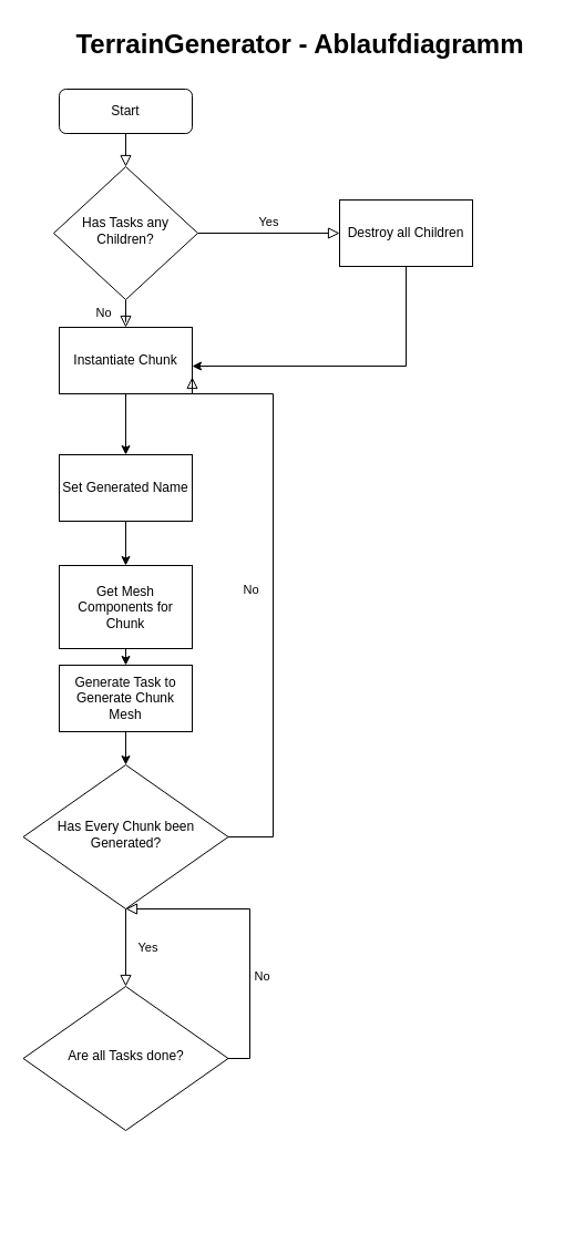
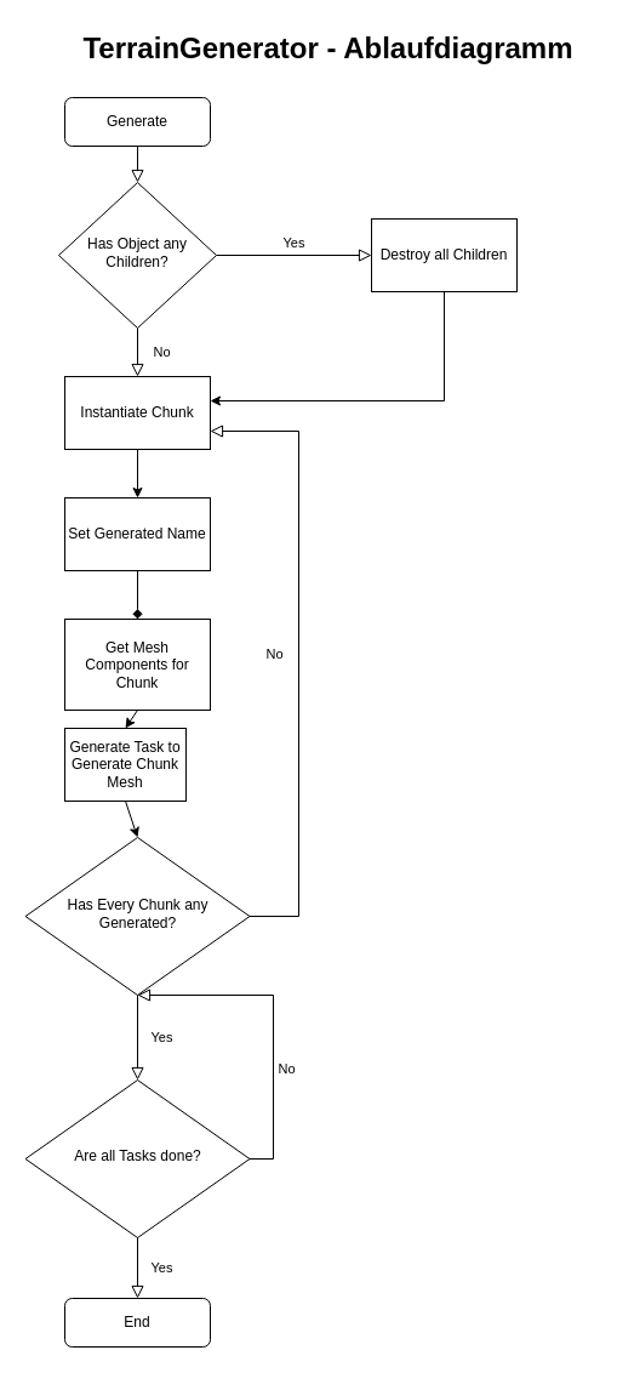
  <mxCell id="0" />
  <mxCell id="1" parent="0" />
  <mxCell id="2" value="" style="rounded=0;html=1;jettySize=auto;orthogonalLoop=1;fontSize=11;endArrow=block;endFill=0;endSize=8;strokeWidth=1;shadow=0;labelBackgroundColor=none;edgeStyle=orthogonalEdgeStyle;" parent="1" source="3" target="6" edge="1"><mxGeometry relative="1" as="geometry" /></mxCell>
- <mxCell id="3" value="Start" style="rounded=1;whiteSpace=wrap;html=1;fontSize=12;glass=0;strokeWidth=1;shadow=0;" parent="1" vertex="1"><mxGeometry x="53" y="80" width="120" height="40" as="geometry" /></mxCell>
+ <mxCell id="3" value="Generate" style="rounded=1;whiteSpace=wrap;html=1;fontSize=12;glass=0;strokeWidth=1;shadow=0;" parent="1" vertex="1"><mxGeometry x="53" y="80" width="120" height="40" as="geometry" /></mxCell>
  <mxCell id="4" value="No" style="rounded=0;html=1;jettySize=auto;orthogonalLoop=1;fontSize=11;endArrow=block;endFill=0;endSize=8;strokeWidth=1;shadow=0;labelBackgroundColor=none;edgeStyle=orthogonalEdgeStyle;entryX=0.5;entryY=0;entryDx=0;entryDy=0;" parent="1" source="6" target="9" edge="1"><mxGeometry y="20" relative="1" as="geometry"><mxPoint as="offset" /><mxPoint x="111" y="410" as="targetPoint" /></mxGeometry></mxCell>
  <mxCell id="5" value="Yes" style="rounded=0;html=1;jettySize=auto;orthogonalLoop=1;fontSize=11;endArrow=block;endFill=0;endSize=8;strokeWidth=1;shadow=0;labelBackgroundColor=none;entryX=0;entryY=0.5;entryDx=0;entryDy=0;exitX=0.5;exitY=0;exitDx=0;exitDy=0;" parent="1" source="6" target="8" edge="1"><mxGeometry y="10" relative="1" as="geometry"><mxPoint as="offset" /><mxPoint x="286" y="280" as="targetPoint" /></mxGeometry></mxCell>
- <mxCell id="6" value="Has Tasks any Children?" style="rhombus;whiteSpace=wrap;html=1;shadow=0;fontFamily=Helvetica;fontSize=12;align=center;strokeWidth=1;spacing=6;spacingTop=-4;direction=south;" parent="1" vertex="1"><mxGeometry x="48" y="150" width="130" height="120" as="geometry" /></mxCell>
+ <mxCell id="6" value="Has Object any Children?" style="rhombus;whiteSpace=wrap;html=1;shadow=0;fontFamily=Helvetica;fontSize=12;align=center;strokeWidth=1;spacing=6;spacingTop=-4;direction=south;" parent="1" vertex="1"><mxGeometry x="48" y="150" width="130" height="120" as="geometry" /></mxCell>
  <mxCell id="7" value="TerrainGenerator - Ablaufdiagramm" style="text;strokeColor=none;fillColor=none;html=1;fontSize=24;fontStyle=1;verticalAlign=middle;align=center;" parent="1" vertex="1"><mxGeometry x="53" y="20" width="434" height="40" as="geometry" /></mxCell>
  <mxCell id="8" value="Destroy all Children" style="rounded=0;whiteSpace=wrap;html=1;" vertex="1" parent="1"><mxGeometry x="306" y="180" width="120" height="60" as="geometry" /></mxCell>
- <mxCell id="9" value="Instantiate Chunk" style="rounded=0;whiteSpace=wrap;html=1;" vertex="1" parent="1"><mxGeometry x="53" y="295" width="120" height="60" as="geometry" /></mxCell>
+ <mxCell id="9" value="Instantiate Chunk" style="rounded=0;whiteSpace=wrap;html=1;" vertex="1" parent="1"><mxGeometry x="53" y="310" width="120" height="60" as="geometry" /></mxCell>
  <mxCell id="10" value="Set Generated Name" style="rounded=0;whiteSpace=wrap;html=1;" vertex="1" parent="1"><mxGeometry x="53" y="410" width="120" height="60" as="geometry" /></mxCell>
  <mxCell id="11" value="Get Mesh Components for Chunk" style="rounded=0;whiteSpace=wrap;html=1;" vertex="1" parent="1"><mxGeometry x="53" y="510" width="120" height="75" as="geometry" /></mxCell>
- <mxCell id="12" value="Generate Task to Generate Chunk Mesh" style="rounded=0;whiteSpace=wrap;html=1;" vertex="1" parent="1"><mxGeometry x="53" y="600" width="120" height="60" as="geometry" /></mxCell>
- <mxCell id="13" value="Has Every Chunk been Generated?" style="rhombus;whiteSpace=wrap;html=1;shadow=0;fontFamily=Helvetica;fontSize=12;align=center;strokeWidth=1;spacing=6;spacingTop=-4;direction=south;" vertex="1" parent="1"><mxGeometry x="20.5" y="690" width="185" height="130" as="geometry" /></mxCell>
+ <mxCell id="12" value="Generate Task to Generate Chunk Mesh" style="rounded=0;whiteSpace=wrap;html=1;" vertex="1" parent="1"><mxGeometry x="53" y="600" width="100" height="60" as="geometry" /></mxCell>
+ <mxCell id="13" value="Has Every Chunk any Generated?" style="rhombus;whiteSpace=wrap;html=1;shadow=0;fontFamily=Helvetica;fontSize=12;align=center;strokeWidth=1;spacing=6;spacingTop=-4;direction=south;" vertex="1" parent="1"><mxGeometry x="20.5" y="690" width="185" height="130" as="geometry" /></mxCell>
  <mxCell id="14" value="Are all Tasks done?" style="rhombus;whiteSpace=wrap;html=1;shadow=0;fontFamily=Helvetica;fontSize=12;align=center;strokeWidth=1;spacing=6;spacingTop=-4;direction=south;" vertex="1" parent="1"><mxGeometry x="20.5" y="890" width="185" height="130" as="geometry" /></mxCell>
  <mxCell id="15" value="" style="endArrow=classic;html=1;rounded=0;exitX=0.5;exitY=1;exitDx=0;exitDy=0;edgeStyle=orthogonalEdgeStyle;" edge="1" parent="1" source="8" target="9"><mxGeometry width="50" height="50" relative="1" as="geometry"><mxPoint x="226" y="340" as="sourcePoint" /><mxPoint x="173" y="380" as="targetPoint" /><Array as="points"><mxPoint x="366" y="330" /></Array></mxGeometry></mxCell>
  <mxCell id="16" value="" style="endArrow=classic;html=1;rounded=0;exitX=0.5;exitY=1;exitDx=0;exitDy=0;entryX=0.5;entryY=0;entryDx=0;entryDy=0;" edge="1" parent="1" source="9" target="10"><mxGeometry width="50" height="50" relative="1" as="geometry"><mxPoint x="226" y="480" as="sourcePoint" /><mxPoint x="276" y="430" as="targetPoint" /></mxGeometry></mxCell>
- <mxCell id="17" value="" style="endArrow=classic;html=1;rounded=0;exitX=0.5;exitY=1;exitDx=0;exitDy=0;entryX=0.5;entryY=0;entryDx=0;entryDy=0;" edge="1" parent="1" source="10" target="11"><mxGeometry width="50" height="50" relative="1" as="geometry"><mxPoint x="123" y="380" as="sourcePoint" /><mxPoint x="123" y="420" as="targetPoint" /></mxGeometry></mxCell>
+ <mxCell id="17" value="" style="endArrow=diamond;html=1;rounded=0;exitX=0.5;exitY=1;exitDx=0;exitDy=0;entryX=0.5;entryY=0;entryDx=0;entryDy=0;" edge="1" parent="1" source="10" target="11"><mxGeometry width="50" height="50" relative="1" as="geometry"><mxPoint x="123" y="380" as="sourcePoint" /><mxPoint x="123" y="420" as="targetPoint" /></mxGeometry></mxCell>
  <mxCell id="18" value="" style="endArrow=classic;html=1;rounded=0;exitX=0.5;exitY=1;exitDx=0;exitDy=0;entryX=0.5;entryY=0;entryDx=0;entryDy=0;" edge="1" parent="1" source="11" target="12"><mxGeometry width="50" height="50" relative="1" as="geometry"><mxPoint x="226" y="620" as="sourcePoint" /><mxPoint x="276" y="570" as="targetPoint" /></mxGeometry></mxCell>
  <mxCell id="19" value="" style="endArrow=classic;html=1;rounded=0;exitX=0.5;exitY=1;exitDx=0;exitDy=0;entryX=0;entryY=0.5;entryDx=0;entryDy=0;" edge="1" parent="1" source="12" target="13"><mxGeometry width="50" height="50" relative="1" as="geometry"><mxPoint x="226" y="620" as="sourcePoint" /><mxPoint x="113" y="700" as="targetPoint" /></mxGeometry></mxCell>
  <mxCell id="20" value="No" style="rounded=0;html=1;jettySize=auto;orthogonalLoop=1;fontSize=11;endArrow=block;endFill=0;endSize=8;strokeWidth=1;shadow=0;labelBackgroundColor=none;exitX=0.5;exitY=0;exitDx=0;exitDy=0;edgeStyle=orthogonalEdgeStyle;entryX=1;entryY=0.75;entryDx=0;entryDy=0;" edge="1" parent="1" source="13" target="9"><mxGeometry y="20" relative="1" as="geometry"><mxPoint as="offset" /><mxPoint x="205.5" y="765" as="sourcePoint" /><mxPoint x="176" y="340" as="targetPoint" /><Array as="points"><mxPoint x="246" y="755" /><mxPoint x="246" y="355" /></Array></mxGeometry></mxCell>
  <mxCell id="21" value="Yes" style="rounded=0;html=1;jettySize=auto;orthogonalLoop=1;fontSize=11;endArrow=block;endFill=0;endSize=8;strokeWidth=1;shadow=0;labelBackgroundColor=none;edgeStyle=orthogonalEdgeStyle;exitX=1;exitY=0.5;exitDx=0;exitDy=0;entryX=0;entryY=0.5;entryDx=0;entryDy=0;" edge="1" parent="1" source="13" target="14"><mxGeometry y="20" relative="1" as="geometry"><mxPoint as="offset" /><mxPoint x="216" y="700" as="sourcePoint" /><mxPoint x="376" y="670" as="targetPoint" /></mxGeometry></mxCell>
+ <mxCell id="22" value="End" style="rounded=1;whiteSpace=wrap;html=1;fontSize=12;glass=0;strokeWidth=1;shadow=0;" vertex="1" parent="1"><mxGeometry x="53" y="1070" width="120" height="40" as="geometry" /></mxCell>
+ <mxCell id="23" value="Yes" style="rounded=0;html=1;jettySize=auto;orthogonalLoop=1;fontSize=11;endArrow=block;endFill=0;endSize=8;strokeWidth=1;shadow=0;labelBackgroundColor=none;edgeStyle=orthogonalEdgeStyle;exitX=1;exitY=0.5;exitDx=0;exitDy=0;entryX=0.5;entryY=0;entryDx=0;entryDy=0;" edge="1" parent="1" source="14" target="22"><mxGeometry y="20" relative="1" as="geometry"><mxPoint as="offset" /><mxPoint x="123" y="870" as="sourcePoint" /><mxPoint x="123" y="900" as="targetPoint" /></mxGeometry></mxCell>
  <mxCell id="24" value="No" style="rounded=0;html=1;jettySize=auto;orthogonalLoop=1;fontSize=11;endArrow=block;endFill=0;endSize=8;strokeWidth=1;shadow=0;labelBackgroundColor=none;exitX=0.5;exitY=0;exitDx=0;exitDy=0;edgeStyle=orthogonalEdgeStyle;entryX=1;entryY=0.5;entryDx=0;entryDy=0;" edge="1" parent="1" source="14" target="13"><mxGeometry x="-0.291" y="-11" relative="1" as="geometry"><mxPoint as="offset" /><mxPoint x="216" y="805" as="sourcePoint" /><mxPoint x="116" y="840" as="targetPoint" /><Array as="points"><mxPoint x="225" y="955" /><mxPoint x="225" y="820" /></Array></mxGeometry></mxCell>
